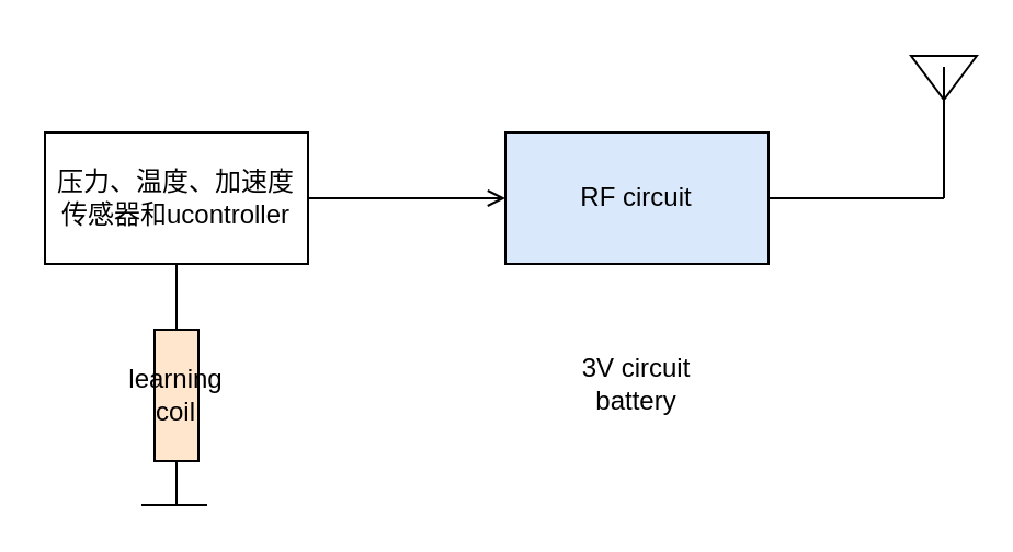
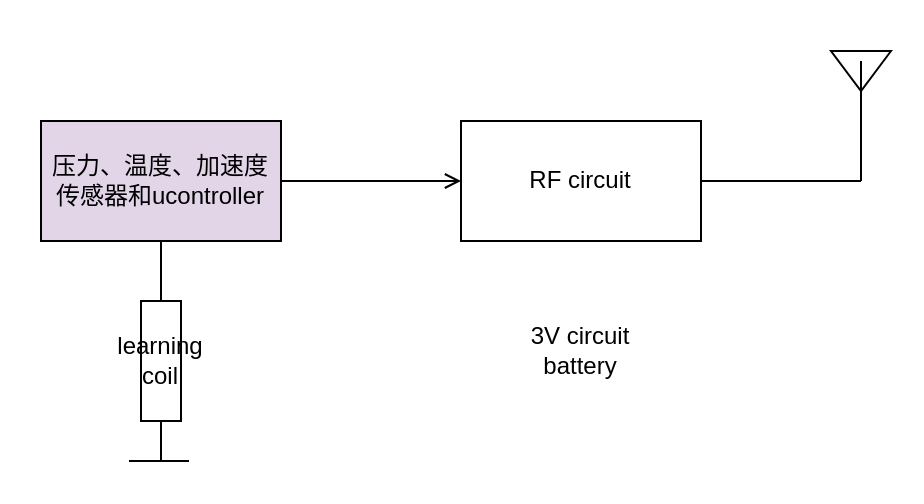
  <mxCell id="0" />
  <mxCell id="1" parent="0" />
  <mxCell id="2" style="edgeStyle=none;html=1;exitX=1;exitY=0.5;exitDx=0;exitDy=0;entryX=0;entryY=0.5;entryDx=0;entryDy=0;endArrow=open;endFill=0;" edge="1" parent="1" source="4" target="5"><mxGeometry relative="1" as="geometry" /></mxCell>
  <mxCell id="3" value="" style="edgeStyle=none;html=1;endArrow=none;endFill=0;" edge="1" parent="1" source="4" target="10"><mxGeometry relative="1" as="geometry" /></mxCell>
- <mxCell id="4" value="压力、温度、加速度传感器和ucontroller" style="rounded=0;whiteSpace=wrap;html=1;" vertex="1" parent="1"><mxGeometry x="20" y="60" width="120" height="60" as="geometry" /></mxCell>
- <mxCell id="5" value="RF circuit" style="rounded=0;whiteSpace=wrap;html=1;fillColor=#dae8fc;" vertex="1" parent="1"><mxGeometry x="230" y="60" width="120" height="60" as="geometry" /></mxCell>
+ <mxCell id="4" value="压力、温度、加速度传感器和ucontroller" style="rounded=0;whiteSpace=wrap;html=1;fillColor=#e1d5e7;" vertex="1" parent="1"><mxGeometry x="20" y="60" width="120" height="60" as="geometry" /></mxCell>
+ <mxCell id="5" value="RF circuit" style="rounded=0;whiteSpace=wrap;html=1;" vertex="1" parent="1"><mxGeometry x="230" y="60" width="120" height="60" as="geometry" /></mxCell>
  <mxCell id="6" value="" style="edgeStyle=none;html=1;exitX=1;exitY=0.5;exitDx=0;exitDy=0;endArrow=none;" edge="1" parent="1" source="5"><mxGeometry relative="1" as="geometry"><mxPoint x="430" y="90" as="targetPoint" /><mxPoint x="350" y="90" as="sourcePoint" /><Array as="points" /></mxGeometry></mxCell>
  <mxCell id="7" value="" style="triangle;whiteSpace=wrap;html=1;rotation=90;" vertex="1" parent="1"><mxGeometry x="420" y="20" width="20" height="30" as="geometry" /></mxCell>
  <mxCell id="8" value="" style="edgeStyle=none;html=1;endArrow=none;" edge="1" parent="1"><mxGeometry relative="1" as="geometry"><mxPoint x="430" y="30" as="targetPoint" /><mxPoint x="430" y="90" as="sourcePoint" /><Array as="points" /></mxGeometry></mxCell>
  <mxCell id="9" style="edgeStyle=none;html=1;exitX=0.5;exitY=1;exitDx=0;exitDy=0;endArrow=none;endFill=0;" edge="1" parent="1" source="10"><mxGeometry relative="1" as="geometry"><mxPoint x="80" y="230" as="targetPoint" /></mxGeometry></mxCell>
- <mxCell id="10" value="learning coil" style="rounded=0;whiteSpace=wrap;html=1;fillColor=#ffe6cc;" vertex="1" parent="1"><mxGeometry x="70" y="150" width="20" height="60" as="geometry" /></mxCell>
+ <mxCell id="10" value="learning coil" style="rounded=0;whiteSpace=wrap;html=1;" vertex="1" parent="1"><mxGeometry x="70" y="150" width="20" height="60" as="geometry" /></mxCell>
  <mxCell id="11" value="3V circuit battery" style="text;html=1;strokeColor=none;fillColor=none;align=center;verticalAlign=middle;whiteSpace=wrap;rounded=0;" vertex="1" parent="1"><mxGeometry x="260" y="160" width="60" height="30" as="geometry" /></mxCell>
  <mxCell id="12" style="edgeStyle=none;html=1;endArrow=none;endFill=0;" edge="1" parent="1"><mxGeometry relative="1" as="geometry"><mxPoint x="94" y="230" as="targetPoint" /><mxPoint x="64" y="230" as="sourcePoint" /></mxGeometry></mxCell>
